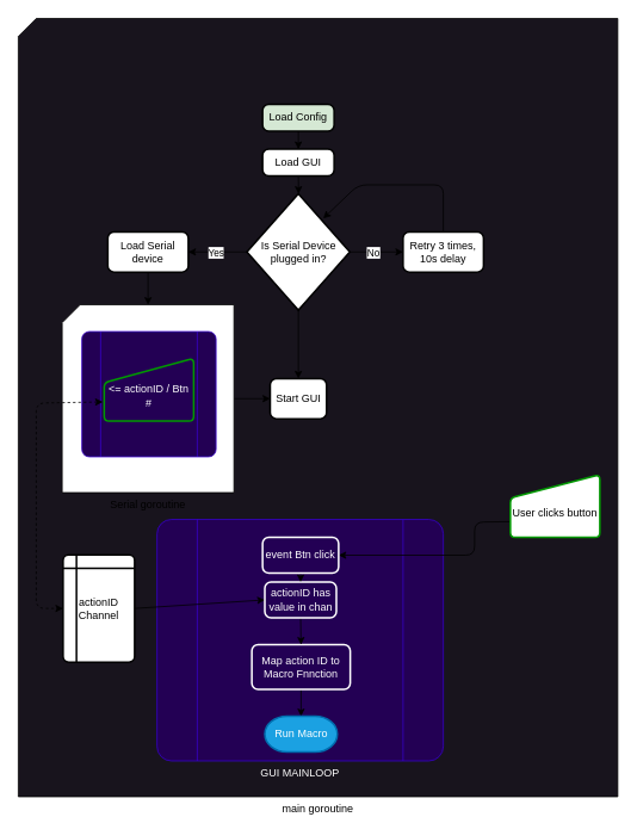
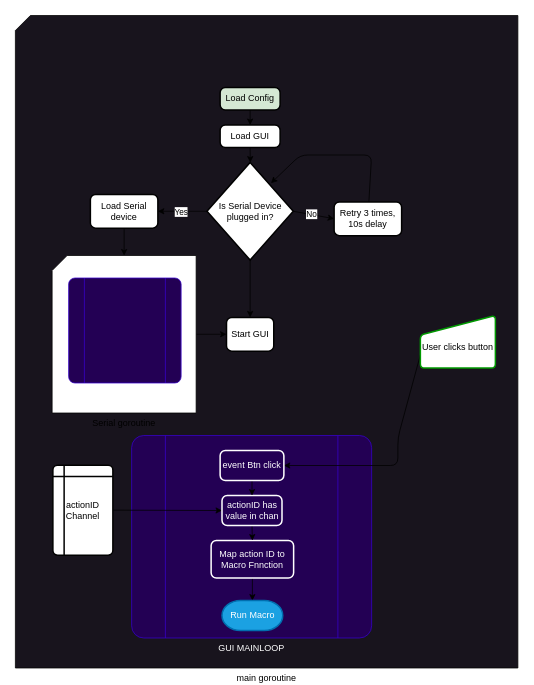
  <mxCell id="0" />
  <mxCell id="1" parent="0" />
  <mxCell id="2" value="main goroutine" style="verticalLabelPosition=bottom;verticalAlign=top;html=1;shape=card;whiteSpace=wrap;size=20;arcSize=12;fillColor=#18141D;movable=1;resizable=1;rotatable=1;deletable=1;editable=1;connectable=1;" parent="1" vertex="1"><mxGeometry x="20" y="20" width="670" height="870" as="geometry" /></mxCell>
  <mxCell id="3" style="edgeStyle=none;html=1;exitX=0;exitY=0.5;exitDx=0;exitDy=0;entryX=1;entryY=0.5;entryDx=0;entryDy=0;" parent="1" source="8" target="10" edge="1"><mxGeometry relative="1" as="geometry" /></mxCell>
  <mxCell id="4" value="Yes" style="edgeLabel;html=1;align=center;verticalAlign=middle;resizable=0;points=[];" parent="3" vertex="1" connectable="0"><mxGeometry x="-0.37" y="-2" relative="1" as="geometry"><mxPoint x="-14" y="2" as="offset" /></mxGeometry></mxCell>
  <mxCell id="5" style="edgeStyle=none;html=1;exitX=1;exitY=0.5;exitDx=0;exitDy=0;entryX=0;entryY=0.5;entryDx=0;entryDy=0;" parent="1" source="8" target="12" edge="1"><mxGeometry relative="1" as="geometry"><mxPoint x="450" y="281.286" as="targetPoint" /></mxGeometry></mxCell>
  <mxCell id="6" value="No" style="edgeLabel;html=1;align=center;verticalAlign=middle;resizable=0;points=[];" parent="5" vertex="1" connectable="0"><mxGeometry x="-0.251" y="-1" relative="1" as="geometry"><mxPoint x="4" y="-1" as="offset" /></mxGeometry></mxCell>
  <mxCell id="7" style="edgeStyle=none;html=1;exitX=0.5;exitY=1;exitDx=0;exitDy=0;entryX=0.5;entryY=0;entryDx=0;entryDy=0;fontColor=#009900;" parent="1" source="8" target="34" edge="1"><mxGeometry relative="1" as="geometry" /></mxCell>
  <mxCell id="8" value="Is Serial Device plugged in?" style="rhombus;whiteSpace=wrap;html=1;strokeWidth=2;" parent="1" vertex="1"><mxGeometry x="275.5" y="216" width="115" height="130" as="geometry" /></mxCell>
  <mxCell id="9" style="edgeStyle=none;html=1;entryX=0.5;entryY=0;entryDx=0;entryDy=0;entryPerimeter=0;" parent="1" source="10" target="14" edge="1"><mxGeometry relative="1" as="geometry" /></mxCell>
  <mxCell id="10" value="Load Serial device" style="rounded=1;whiteSpace=wrap;html=1;absoluteArcSize=1;arcSize=14;strokeWidth=2;" parent="1" vertex="1"><mxGeometry x="120" y="258.5" width="90" height="45" as="geometry" /></mxCell>
  <mxCell id="11" style="edgeStyle=none;html=1;entryX=0.742;entryY=0.212;entryDx=0;entryDy=0;entryPerimeter=0;" parent="1" source="12" target="8" edge="1"><mxGeometry relative="1" as="geometry"><Array as="points"><mxPoint x="495" y="206" /><mxPoint x="400" y="206" /></Array></mxGeometry></mxCell>
- <mxCell id="12" value="Retry 3 times, 10s delay" style="rounded=1;whiteSpace=wrap;html=1;absoluteArcSize=1;arcSize=14;strokeWidth=2;" parent="1" vertex="1"><mxGeometry x="450" y="258.5" width="90" height="45" as="geometry" /></mxCell>
+ <mxCell id="12" value="Retry 3 times, 10s delay" style="rounded=1;whiteSpace=wrap;html=1;absoluteArcSize=1;arcSize=14;strokeWidth=2;" parent="1" vertex="1"><mxGeometry x="445" y="268.5" width="90" height="45" as="geometry" /></mxCell>
  <mxCell id="13" style="edgeStyle=none;html=1;exitX=1;exitY=0.5;exitDx=0;exitDy=0;exitPerimeter=0;fontColor=#009900;entryX=0;entryY=0.5;entryDx=0;entryDy=0;" parent="1" source="14" target="34" edge="1"><mxGeometry relative="1" as="geometry"><mxPoint x="310" y="445" as="targetPoint" /></mxGeometry></mxCell>
  <mxCell id="14" value="Serial goroutine" style="verticalLabelPosition=bottom;verticalAlign=top;html=1;shape=card;whiteSpace=wrap;size=20;arcSize=12;" parent="1" vertex="1"><mxGeometry x="69" y="340" width="192" height="210" as="geometry" /></mxCell>
  <mxCell id="15" value="GUI MAINLOOP" style="verticalLabelPosition=bottom;verticalAlign=top;html=1;shape=process;whiteSpace=wrap;rounded=1;size=0.14;arcSize=6;fillColor=#230054;fontColor=#ffffff;strokeColor=#3700CC;" parent="1" vertex="1"><mxGeometry x="175" y="580" width="320" height="270" as="geometry" /></mxCell>
  <mxCell id="16" style="edgeStyle=none;html=1;exitX=0;exitY=0.75;exitDx=0;exitDy=0;entryX=1;entryY=0.5;entryDx=0;entryDy=0;fontColor=#FFFFFF;" parent="1" source="17" target="29" edge="1"><mxGeometry relative="1" as="geometry"><Array as="points"><mxPoint x="530" y="583" /><mxPoint x="530" y="620" /></Array></mxGeometry></mxCell>
- <mxCell id="17" value="&lt;br&gt;User clicks button" style="html=1;strokeWidth=2;shape=manualInput;whiteSpace=wrap;rounded=1;size=26;arcSize=11;strokeColor=#009900;" parent="1" vertex="1"><mxGeometry x="570" y="530" width="100" height="70" as="geometry" /></mxCell>
+ <mxCell id="17" value="&lt;br&gt;User clicks button" style="html=1;strokeWidth=2;shape=manualInput;whiteSpace=wrap;rounded=1;size=26;arcSize=11;strokeColor=#009900;" parent="1" vertex="1"><mxGeometry x="560" y="420" width="100" height="70" as="geometry" /></mxCell>
  <mxCell id="18" style="edgeStyle=none;html=1;exitX=0.5;exitY=1;exitDx=0;exitDy=0;entryX=0.5;entryY=0;entryDx=0;entryDy=0;entryPerimeter=0;fontColor=#FFFFFF;" parent="1" source="19" target="20" edge="1"><mxGeometry relative="1" as="geometry" /></mxCell>
  <mxCell id="19" value="Map action ID to Macro Fnnction" style="rounded=1;whiteSpace=wrap;html=1;absoluteArcSize=1;arcSize=14;strokeWidth=2;strokeColor=#FFFFFF;fontColor=#FFFFFF;fillColor=#230054;" parent="1" vertex="1"><mxGeometry x="281" y="720" width="110" height="50" as="geometry" /></mxCell>
  <mxCell id="20" value="Run Macro" style="strokeWidth=2;html=1;shape=mxgraph.flowchart.terminator;whiteSpace=wrap;strokeColor=#006EAF;fillColor=#1ba1e2;fontColor=#ffffff;" parent="1" vertex="1"><mxGeometry x="295.5" y="800" width="81" height="40" as="geometry" /></mxCell>
  <mxCell id="21" style="edgeStyle=none;html=1;exitX=1;exitY=0.5;exitDx=0;exitDy=0;entryX=0;entryY=0.5;entryDx=0;entryDy=0;" edge="1" parent="1" source="22" target="27"><mxGeometry relative="1" as="geometry" /></mxCell>
  <mxCell id="22" value="actionID &lt;br&gt;Channel" style="shape=internalStorage;whiteSpace=wrap;html=1;dx=15;dy=15;rounded=1;arcSize=8;strokeWidth=2;" parent="1" vertex="1"><mxGeometry x="70" y="619.5" width="80" height="120" as="geometry" /></mxCell>
  <mxCell id="23" value="Serial listen &amp;amp; read data" style="verticalLabelPosition=bottom;verticalAlign=top;html=1;shape=process;whiteSpace=wrap;rounded=1;size=0.14;arcSize=6;fillColor=#230054;fontColor=#ffffff;strokeColor=#3700CC;" parent="1" vertex="1"><mxGeometry x="91" y="370" width="150" height="140" as="geometry" /></mxCell>
- <mxCell id="24" style="edgeStyle=none;html=1;exitX=-0.016;exitY=0.695;exitDx=0;exitDy=0;entryX=0;entryY=0.5;entryDx=0;entryDy=0;fontColor=#FFFFFF;exitPerimeter=0;dashed=1;startArrow=classic;startFill=1;" parent="1" source="25" target="22" edge="1"><mxGeometry relative="1" as="geometry"><Array as="points"><mxPoint x="40" y="450" /><mxPoint x="40" y="679.5" /></Array><mxPoint x="135.1" y="422.9" as="sourcePoint" /></mxGeometry></mxCell>
- <mxCell id="25" value="&lt;br&gt;&amp;lt;= actionID / Btn #" style="html=1;strokeWidth=2;shape=manualInput;whiteSpace=wrap;rounded=1;size=27;arcSize=11;strokeColor=#009900;fontColor=#FFFFFF;fillColor=#230054;" parent="1" vertex="1"><mxGeometry x="116" y="400" width="100" height="70" as="geometry" /></mxCell>
  <mxCell id="26" style="edgeStyle=none;html=1;exitX=0.5;exitY=1;exitDx=0;exitDy=0;entryX=0.5;entryY=0;entryDx=0;entryDy=0;fontColor=#009900;" parent="1" source="27" target="19" edge="1"><mxGeometry relative="1" as="geometry" /></mxCell>
- <mxCell id="27" value="actionID has value in chan" style="rounded=1;whiteSpace=wrap;html=1;absoluteArcSize=1;arcSize=14;strokeWidth=2;strokeColor=#FFFFFF;fontColor=#FFFFFF;fillColor=#230054;" parent="1" vertex="1"><mxGeometry x="295.5" y="650" width="80" height="40" as="geometry" /></mxCell>
+ <mxCell id="27" value="actionID has value in chan" style="rounded=1;whiteSpace=wrap;html=1;absoluteArcSize=1;arcSize=14;strokeWidth=2;strokeColor=#FFFFFF;fontColor=#FFFFFF;fillColor=#230054;" parent="1" vertex="1"><mxGeometry x="295.5" y="660" width="80" height="40" as="geometry" /></mxCell>
  <mxCell id="28" style="edgeStyle=none;html=1;exitX=0.5;exitY=1;exitDx=0;exitDy=0;entryX=0.5;entryY=0;entryDx=0;entryDy=0;fontColor=#009900;" parent="1" source="29" target="27" edge="1"><mxGeometry relative="1" as="geometry" /></mxCell>
  <mxCell id="29" value="event Btn click" style="rounded=1;whiteSpace=wrap;html=1;absoluteArcSize=1;arcSize=14;strokeWidth=2;strokeColor=#FFFFFF;fontColor=#FFFFFF;fillColor=#230054;" parent="1" vertex="1"><mxGeometry x="293" y="600" width="85" height="40" as="geometry" /></mxCell>
  <mxCell id="30" style="edgeStyle=none;html=1;exitX=0.5;exitY=1;exitDx=0;exitDy=0;entryX=0.5;entryY=0;entryDx=0;entryDy=0;fontColor=#009900;" parent="1" source="31" target="33" edge="1"><mxGeometry relative="1" as="geometry" /></mxCell>
  <mxCell id="31" value="Load Config" style="rounded=1;whiteSpace=wrap;html=1;absoluteArcSize=1;arcSize=14;strokeWidth=2;fillColor=#d5e8d4;" parent="1" vertex="1"><mxGeometry x="293" y="116" width="80" height="30" as="geometry" /></mxCell>
  <mxCell id="32" style="edgeStyle=none;html=1;exitX=0.5;exitY=1;exitDx=0;exitDy=0;fontColor=#009900;" parent="1" source="33" edge="1"><mxGeometry relative="1" as="geometry"><mxPoint x="333.2" y="216" as="targetPoint" /></mxGeometry></mxCell>
  <mxCell id="33" value="Load GUI" style="rounded=1;whiteSpace=wrap;html=1;absoluteArcSize=1;arcSize=14;strokeWidth=2;" parent="1" vertex="1"><mxGeometry x="293" y="166" width="80" height="30" as="geometry" /></mxCell>
  <mxCell id="34" value="Start GUI" style="rounded=1;whiteSpace=wrap;html=1;absoluteArcSize=1;arcSize=14;strokeWidth=2;" parent="1" vertex="1"><mxGeometry x="301.5" y="422.5" width="63" height="45" as="geometry" /></mxCell>
